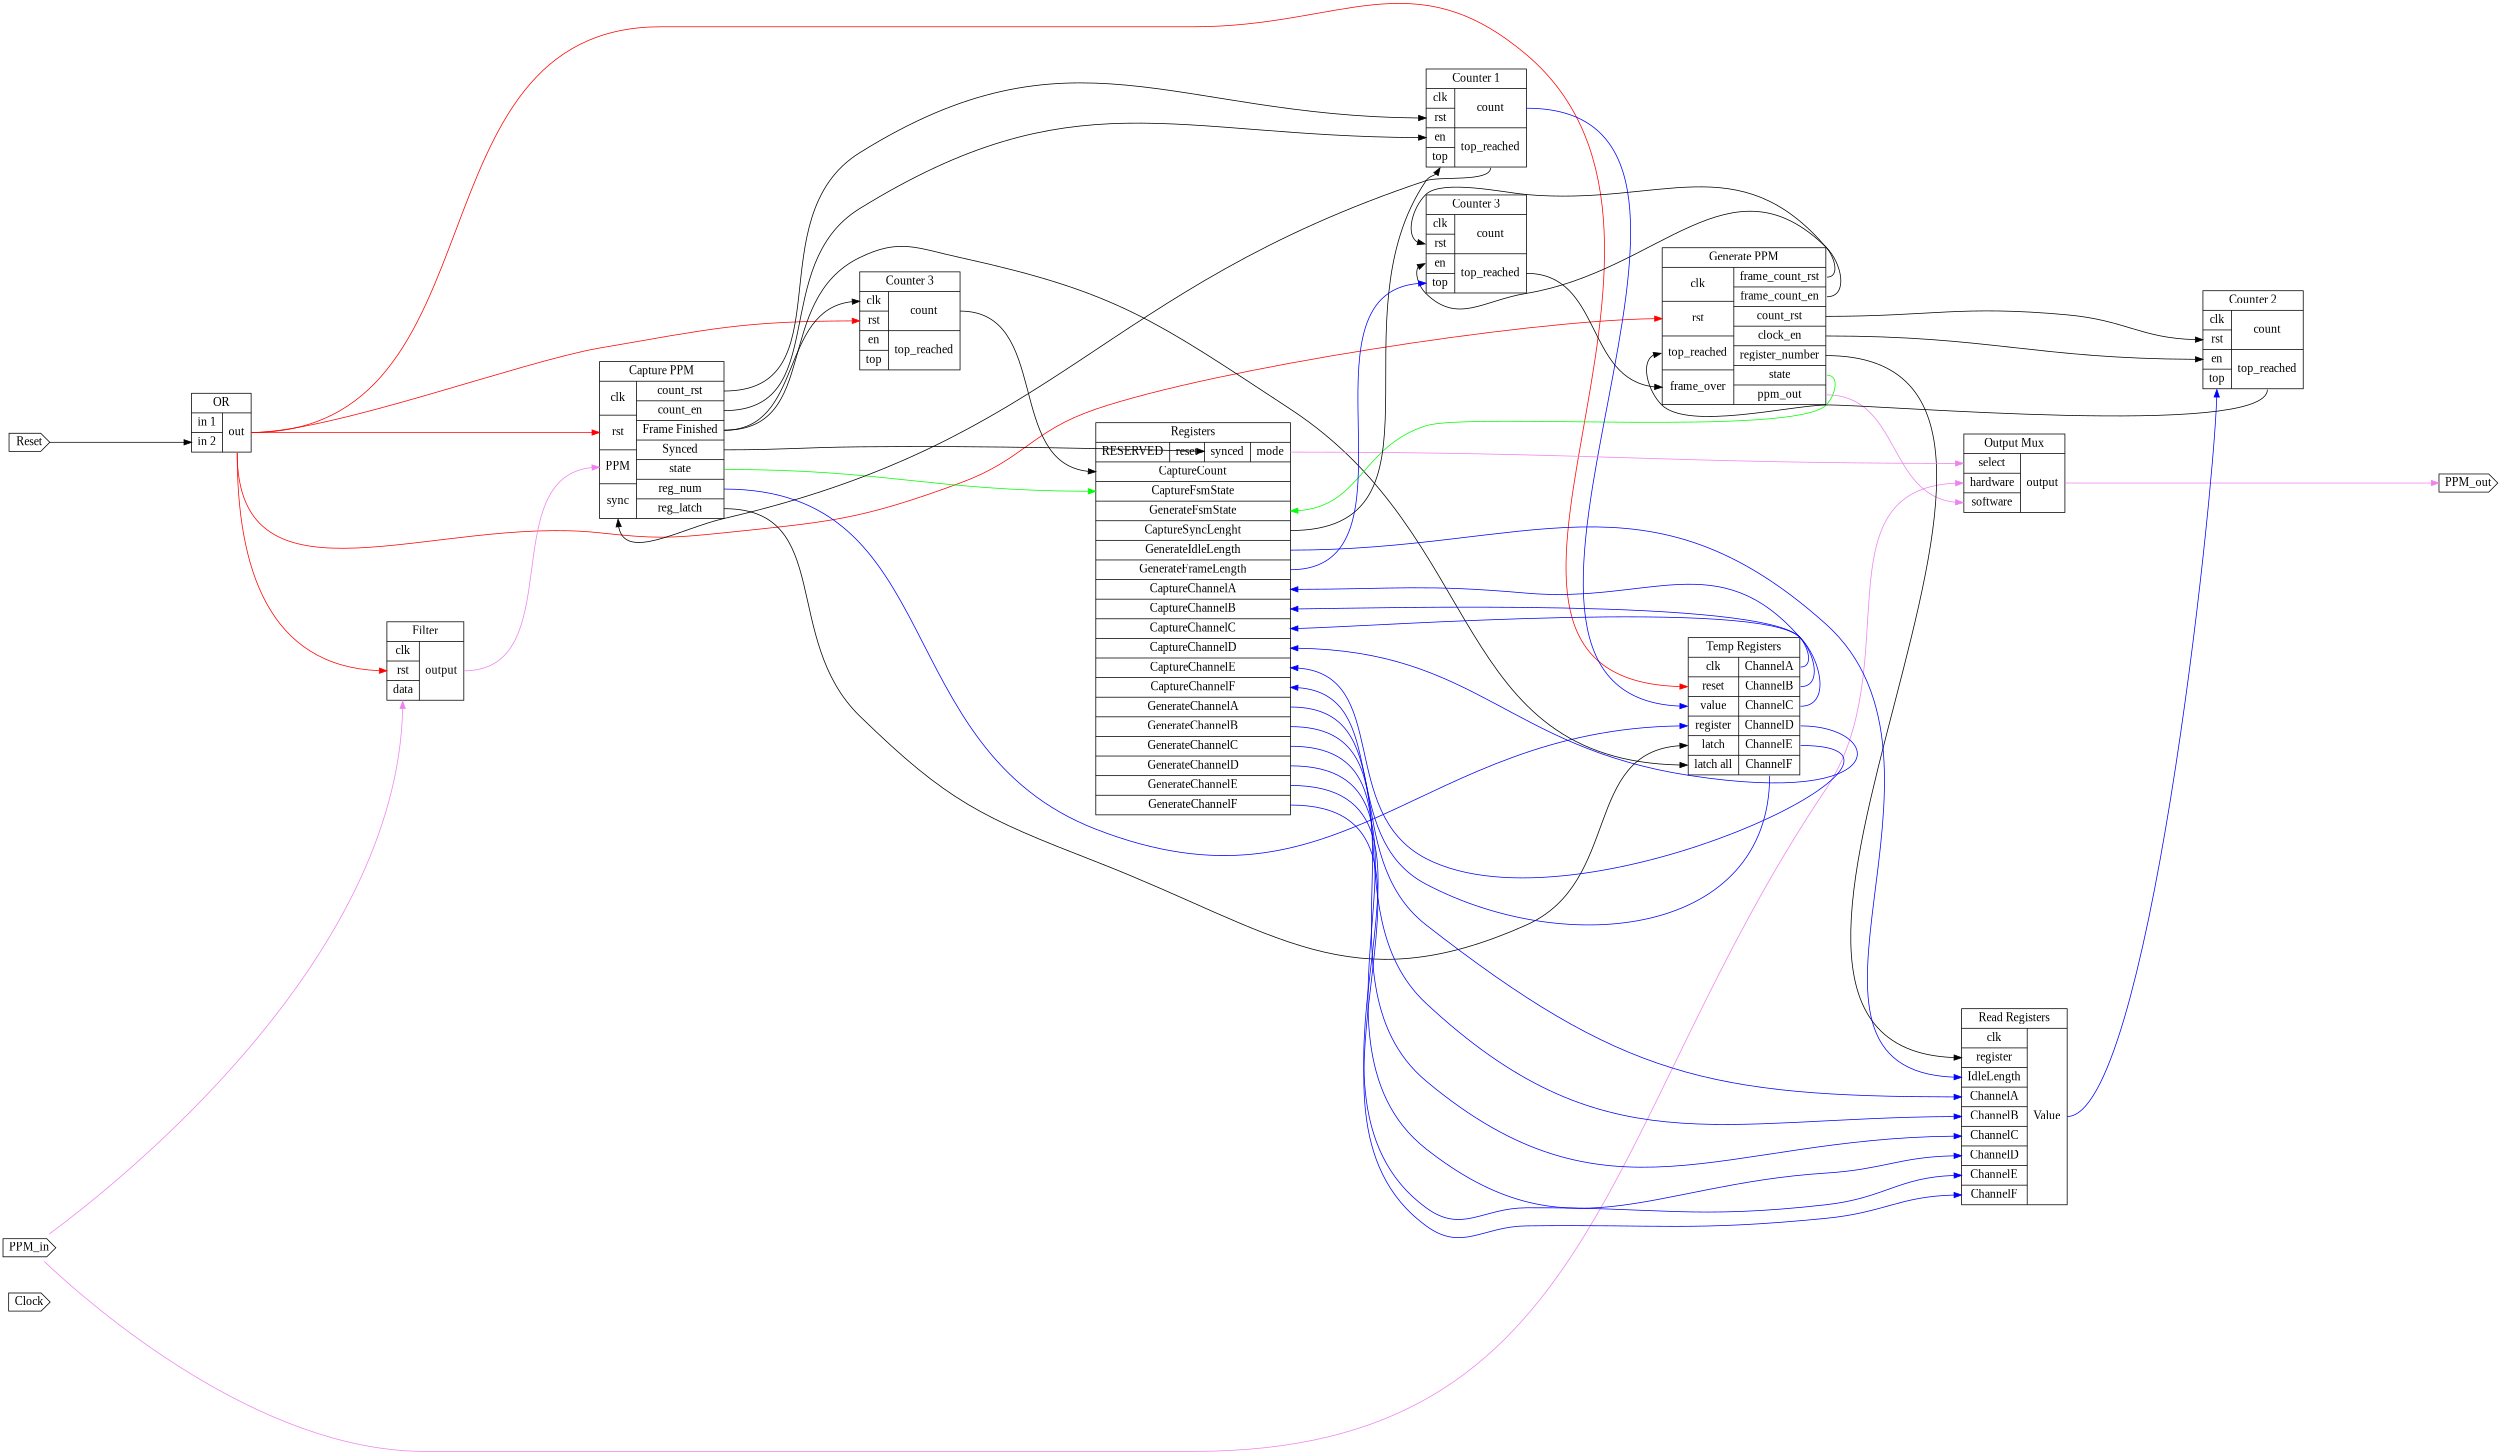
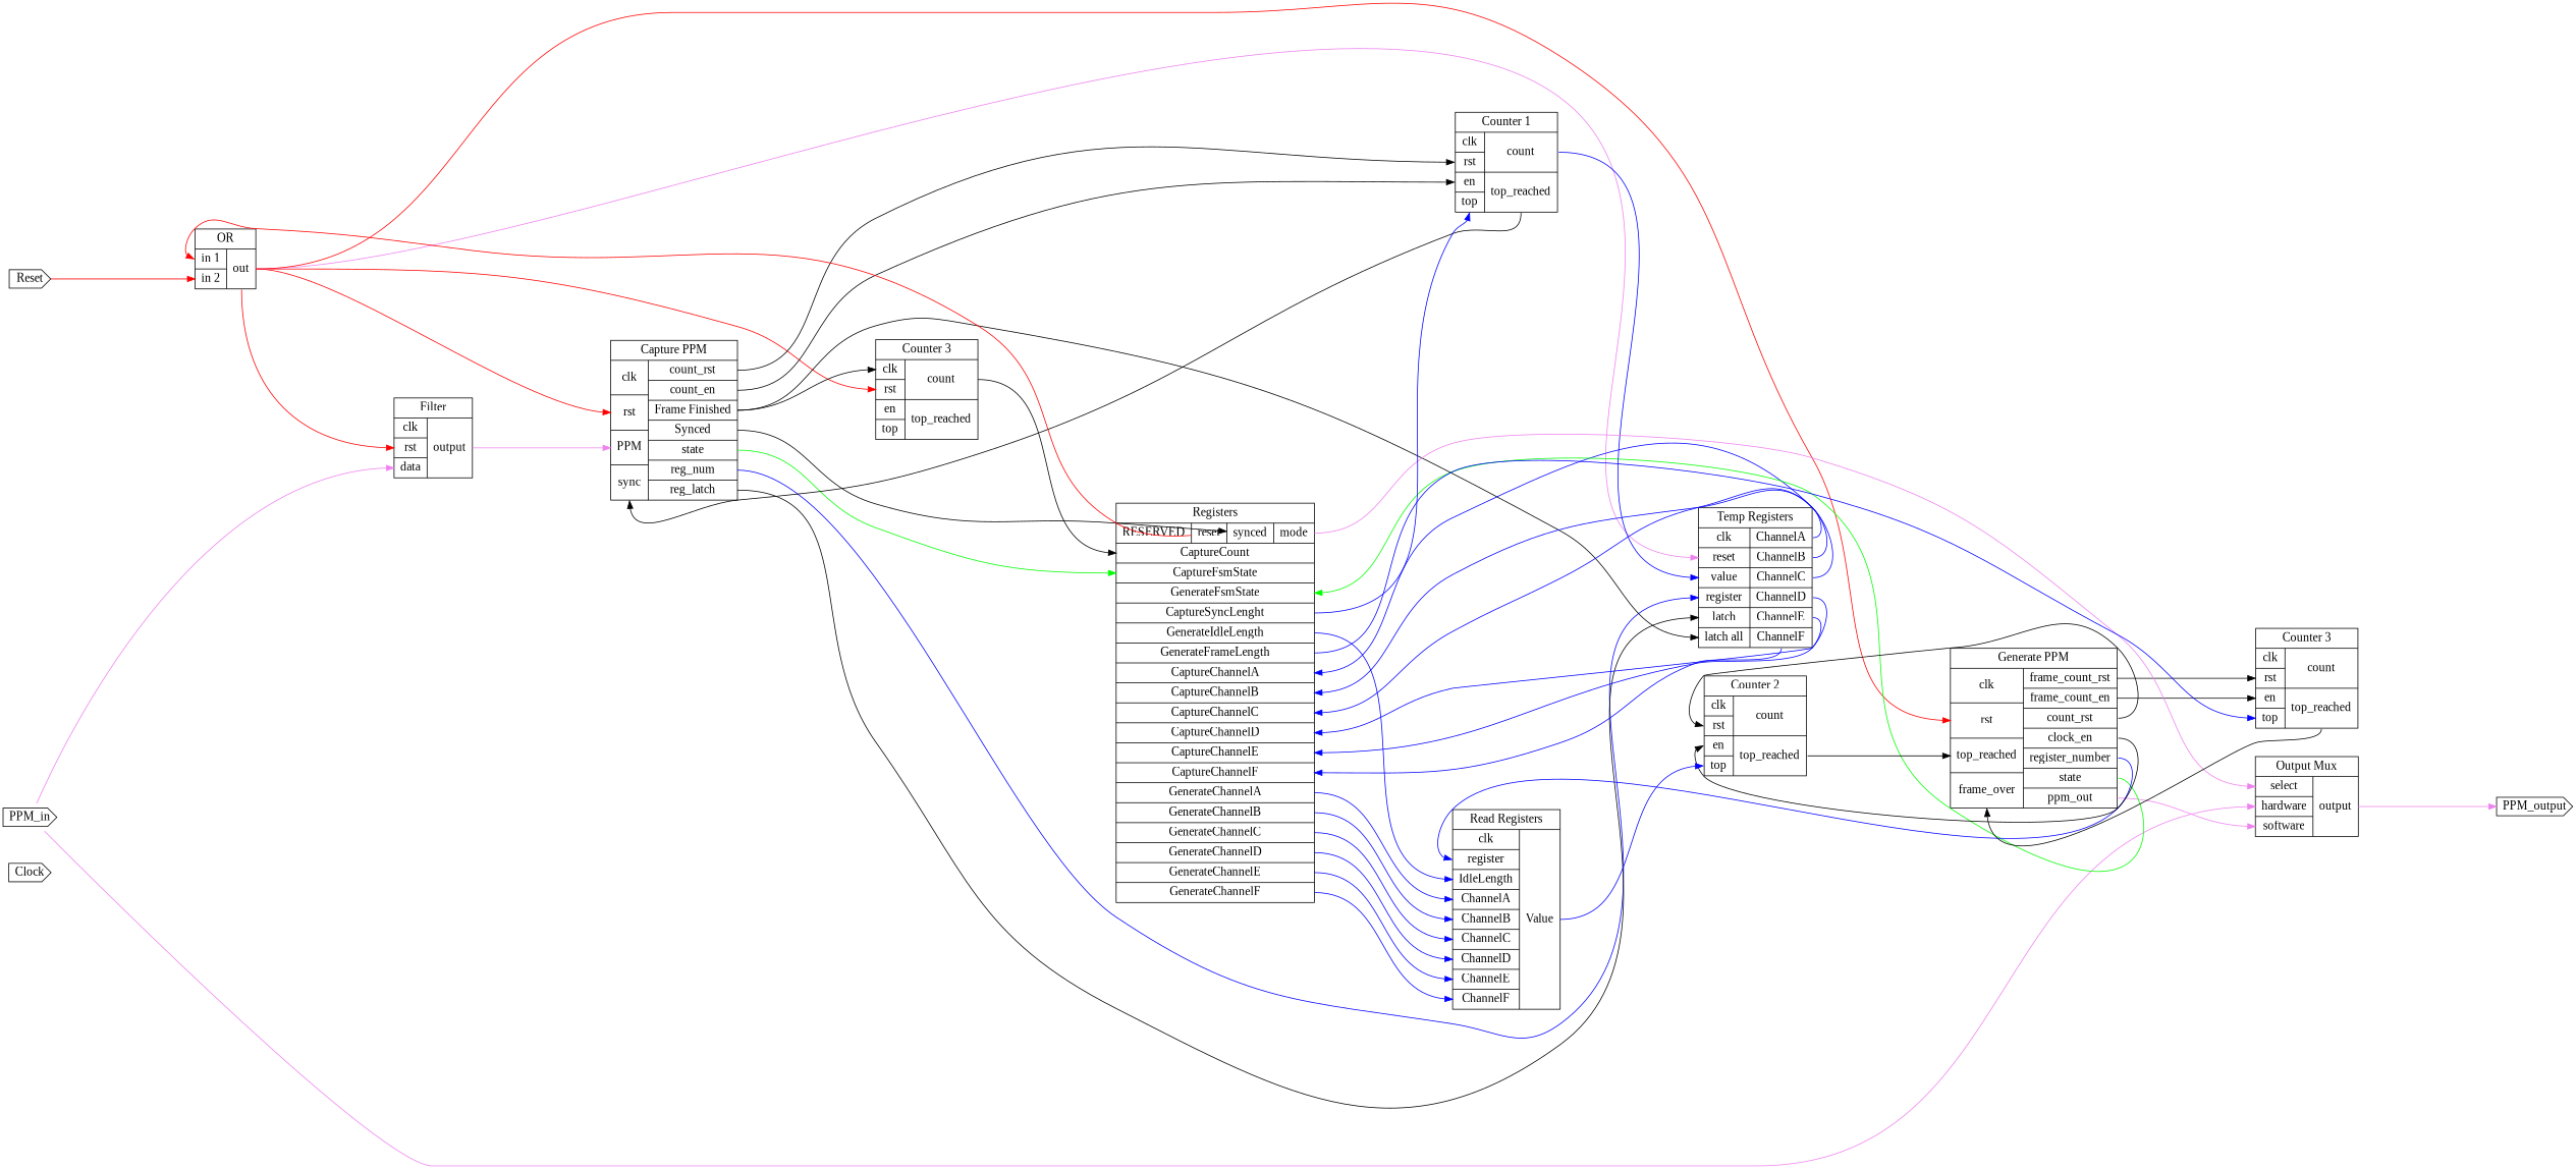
  digraph {
    fontname="Liberation Serif"
    nodesep=.5
    rankdir=LR
    ranksep=2.5
    node [fontname="Liberation Serif" fontsize=16 shape=record]
    edge [color=blue fontname="Liberation Serif" headport=i1 tailport=o0]
    Clock [shape=cds]
    Reset [shape=cds]
    PPM_in [shape=cds]
-   PPM_out [rank=sink shape=cds]
+   PPM_out [rank=sink shape=cds label=PPM_output]
    n5 [label="OR | {{ <i0>in 1 | <i1>in 2 } | { <o0>out }}"]
    n6 [label="Filter | { { <i0>clk | <i1>rst | <i2>data } | <o0>output}"]
    n7 [label=" Output Mux | {{ <i0>select | <i1>hardware | <i2>software } | {<o0>output}}"]
    n8 [label="Capture PPM| {{ <i0>clk | <i1>rst | <i2>PPM | <i3>sync } | { <o0>count_rst | <o1>count_en | <o6>Frame Finished | <o4>Synced | <o5>state | <o2>reg_num | <o3>reg_latch}}"]
    n9 [label="Counter 3 | {{ <i0>clk | <i1>rst | <i2>en | <i3>top } | { <o0>count | <o1>top_reached }}"]
    n10 [label="Temp Registers | {{ <i0>clk | <i5> reset | <i1>value | <i2>register | <i3>latch | <i4>latch all} | {<o0>ChannelA | <o1>ChannelB | <o2>ChannelC | <o3>ChannelD | <o4>ChannelE | <o5>ChannelF }}"]
    n11 [label="Generate PPM | {{ <i0>clk | <i1>rst | <i2>top_reached | <i3>frame_over } | { <o0>frame_count_rst | <o1>frame_count_en | <o2>count_rst | <o3>clock_en | <o4>register_number | <o6>state | <o5>ppm_out }}"]
    n12 [label="Counter 1 | {{ <i0>clk | <i1>rst | <i2>en | <i3>top } | { <o0>count | <o1>top_reached }}"]
    n13 [label="Registers | { RESERVED | <r02>reset | <r01>synced | <r00>mode } | <r1>CaptureCount | <r2>CaptureFsmState | <r3>GenerateFsmState | <r4>CaptureSyncLenght | <r5>GenerateIdleLength | <r6>GenerateFrameLength | <r10>CaptureChannelA | <r11>CaptureChannelB | <r12>CaptureChannelC | <r13>CaptureChannelD | <r14>CaptureChannelE | <r15>CaptureChannelF | <r20>GenerateChannelA | <r21>GenerateChannelB | <r22>GenerateChannelC | <r23>GenerateChannelD | <r24>GenerateChannelE | <r25>GenerateChannelF"]
    n14 [label="Counter 3 | {{ <i0>clk | <i1>rst | <i2>en | <i3>top } | { <o0>count | <o1>top_reached }}"]
    n15 [label="Read Registers | {{ <i0>clk | <i1>register | <i2>IdleLength | <i3>ChannelA | <i4>ChannelB | <i5>ChannelC | <i6>ChannelD | <i7>ChannelE | <i8>ChannelF } | { <o0>Value}}"]
    n16 [label="Counter 2 | {{ <i0>clk | <i1>rst | <i2>en | <i3>top } | { <o0>count | <o1>top_reached }}"]
    subgraph sub_1 {
      rank=source
      Clock
      Reset
      PPM_in
    }
    subgraph sub_2 {
      rank=sink
      PPM_out
    }
-   Reset -> n5 [color=black]
+   Reset -> n5 [color=red]
    PPM_in -> n6 [color=violet headport=i2]
    PPM_in -> n7 [color=violet]
    n5 -> n6 [color=red]
    n5 -> n8 [color=red]
    n5 -> n9 [color=red]
-   n5 -> n10 [color=red headport=i5]
+   n5 -> n10 [color=violet headport=i5]
    n5 -> n11 [color=red]
    n6 -> n8 [color=violet headport=i2]
    n7 -> PPM_out [color=violet]
    n8 -> n9 [headport=i0 tailport=o6 color=""]
    n8 -> n10 [headport=i2 tailport=o2]
    n8 -> n10 [headport=i3 tailport=o3 color=""]
    n8 -> n10 [headport=i4 tailport=o6 color=""]
    n8 -> n12 [color=""]
    n8 -> n12 [headport=i2 tailport=o1 color=""]
    n8 -> n13 [headport=r01 tailport=o4 color=""]
    n8 -> n13 [color=green headport=r2 tailport=o5]
    n9 -> n13 [headport=r1 color=""]
    n10 -> n13 [headport=r10]
    n10 -> n13 [headport=r11 tailport=o1]
    n10 -> n13 [headport=r12 tailport=o2]
    n10 -> n13 [headport=r13 tailport=o3]
    n10 -> n13 [headport=r14 tailport=o4]
    n10 -> n13 [headport=r15 tailport=o5]
    n11 -> n7 [color=violet headport=i2 tailport=o5]
    n11 -> n13 [color=green headport=r3 tailport=o6]
    n11 -> n14 [color=""]
    n11 -> n14 [headport=i2 tailport=o1 color=""]
-   n11 -> n15 [color=black tailport=o4]
+   n11 -> n15 [tailport=o4]
    n11 -> n16 [tailport=o2 color=""]
    n11 -> n16 [headport=i2 tailport=o3 color=""]
    n12 -> n8 [headport=i3 tailport=o1 color=""]
    n12 -> n10
+   n13 -> n5 [color=red headport=i0 tailport=r02]
    n13 -> n7 [color=violet headport=i0 tailport=r00]
-   n13 -> n12 [color=black headport=i3 tailport=r4]
+   n13 -> n12 [headport=i3 tailport=r4]
    n13 -> n14 [headport=i3 tailport=r6]
    n13 -> n15 [headport=i2 tailport=r5]
    n13 -> n15 [headport=i3 tailport=r20]
    n13 -> n15 [headport=i4 tailport=r21]
    n13 -> n15 [headport=i5 tailport=r22]
    n13 -> n15 [headport=i6 tailport=r23]
    n13 -> n15 [headport=i7 tailport=r24]
    n13 -> n15 [headport=i8 tailport=r25]
    n14 -> n11 [headport=i3 tailport=o1 color=""]
    n15 -> n16 [headport=i3]
    n16 -> n11 [headport=i2 tailport=o1 color=""]
  }
